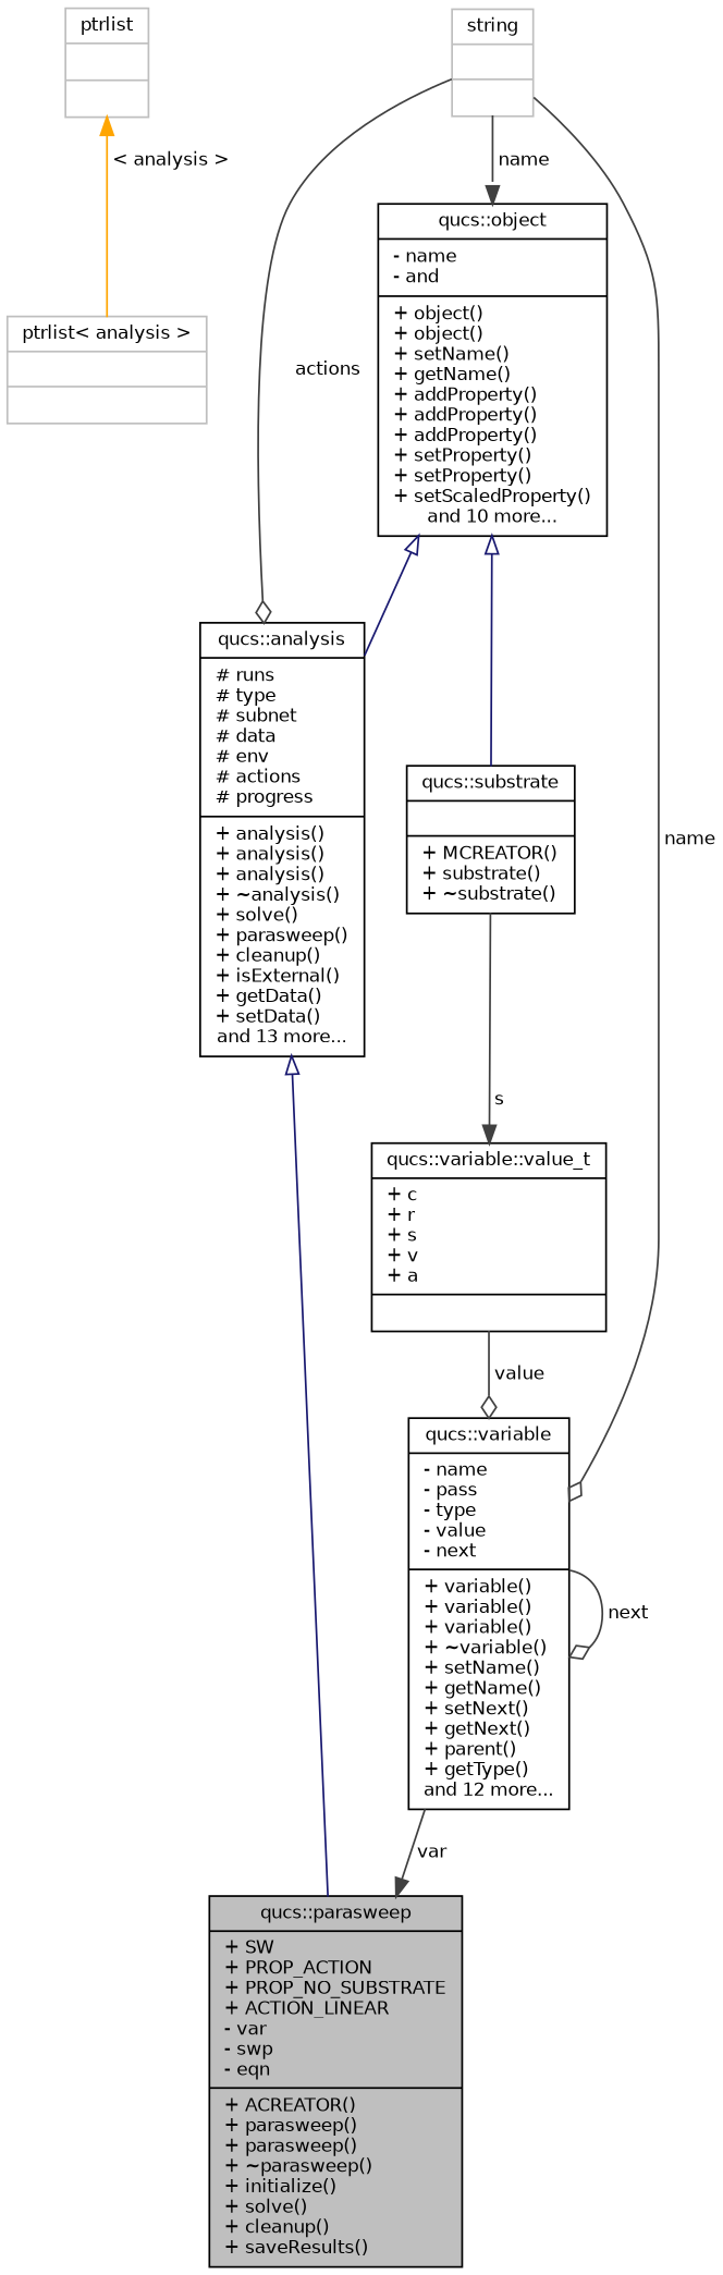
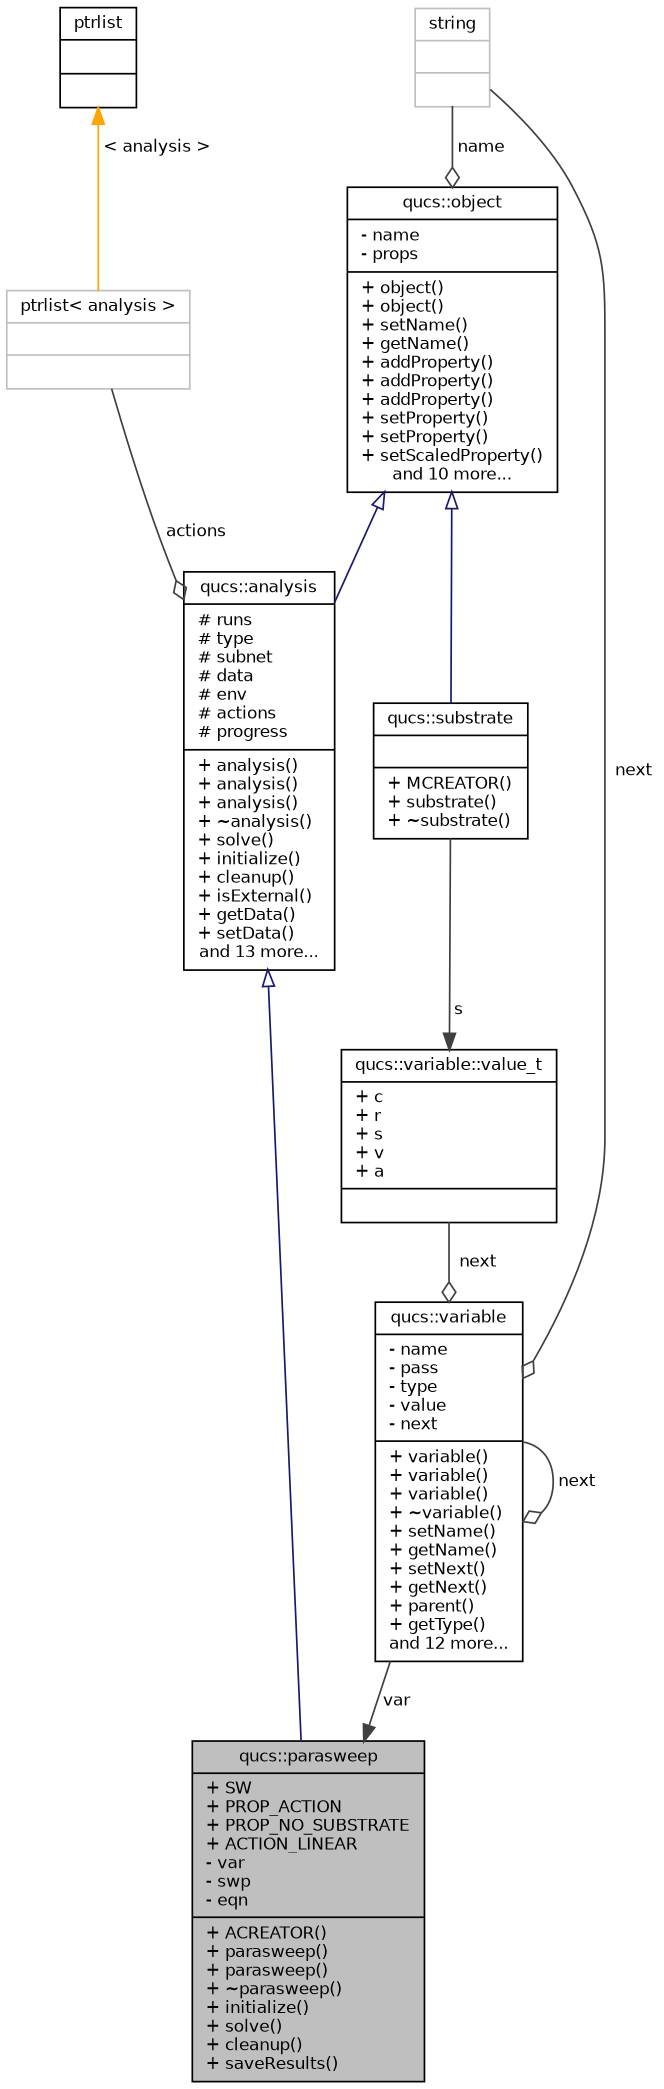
  digraph {
    node [color=black fillcolor=white fontname=Helvetica fontsize=10 shape=record style=filled]
    edge [color=grey25 fontname=Helvetica fontsize=10 labelfontname=Helvetica labelfontsize=10 style=solid arrowhead=odiamond]
    n1 [fillcolor=grey75 fontcolor=black height=0.2 label="{qucs::parasweep\n|+ SW\l+ PROP_ACTION\l+ PROP_NO_SUBSTRATE\l+ ACTION_LINEAR\l- var\l- swp\l- eqn\l|+ ACREATOR()\l+ parasweep()\l+ parasweep()\l+ ~parasweep()\l+ initialize()\l+ solve()\l+ cleanup()\l+ saveResults()\l}" width=0.4]
-   n2 [height=0.2 label="{qucs::analysis\n|# runs\l# type\l# subnet\l# data\l# env\l# actions\l# progress\l|+ analysis()\l+ analysis()\l+ analysis()\l+ ~analysis()\l+ solve()\l+ parasweep()\l+ cleanup()\l+ isExternal()\l+ getData()\l+ setData()\land 13 more...}" width=0.4]
-   n3 [height=0.2 label="{qucs::object\n|- name\l- and\l|+ object()\l+ object()\l+ setName()\l+ getName()\l+ addProperty()\l+ addProperty()\l+ addProperty()\l+ setProperty()\l+ setProperty()\l+ setScaledProperty()\land 10 more...}" width=0.4]
+   n2 [height=0.2 label="{qucs::analysis\n|# runs\l# type\l# subnet\l# data\l# env\l# actions\l# progress\l|+ analysis()\l+ analysis()\l+ analysis()\l+ ~analysis()\l+ solve()\l+ initialize()\l+ cleanup()\l+ isExternal()\l+ getData()\l+ setData()\land 13 more...}" width=0.4]
+   n3 [height=0.2 label="{qucs::object\n|- name\l- props\l|+ object()\l+ object()\l+ setName()\l+ getName()\l+ addProperty()\l+ addProperty()\l+ addProperty()\l+ setProperty()\l+ setProperty()\l+ setScaledProperty()\land 10 more...}" width=0.4]
    n4 [height=0.2 label="{qucs::substrate\n||+ MCREATOR()\l+ substrate()\l+ ~substrate()\l}" width=0.4]
    n5 [height=0.2 label="{qucs::variable::value_t\n|+ c\l+ r\l+ s\l+ v\l+ a\l|}" width=0.4]
    n6 [color=grey75 height=0.2 label="{string\n||}" width=0.4]
    n7 [height=0.2 label="{qucs::variable\n|- name\l- pass\l- type\l- value\l- next\l|+ variable()\l+ variable()\l+ variable()\l+ ~variable()\l+ setName()\l+ getName()\l+ setNext()\l+ getNext()\l+ parent()\l+ getType()\land 12 more...}" width=0.4]
    n8 [color=grey75 height=0.2 label="{ptrlist\< analysis \>\n||}" width=0.4]
-   n9 [color=grey75 height=0.2 label="{ptrlist\n||}" width=0.4]
+   n9 [height=0.2 label="{ptrlist\n||}" width=0.4]
    n2 -> n1 [arrowtail=onormal color=midnightblue dir=back arrowhead=""]
    n3 -> n2 [arrowtail=onormal color=midnightblue dir=back arrowhead=""]
    n3 -> n4 [arrowtail=onormal color=midnightblue dir=back arrowhead=""]
    n4 -> n5 [arrowhead=normal label=" s"]
-   n5 -> n7 [label=" value"]
-   n6 -> n3 [arrowhead=normal label=" name"]
-   n6 -> n7 [label=" name"]
+   n5 -> n7 [label=" next"]
+   n6 -> n3 [label=" name"]
+   n6 -> n7 [label=" next"]
    n7 -> n1 [arrowhead=normal label=" var"]
    n7 -> n7 [label=" next"]
-   n6 -> n2 [label=" actions"]
+   n8 -> n2 [label=" actions"]
    n9 -> n8 [color=orange dir=back label=" \< analysis \>" arrowhead=""]
  }
